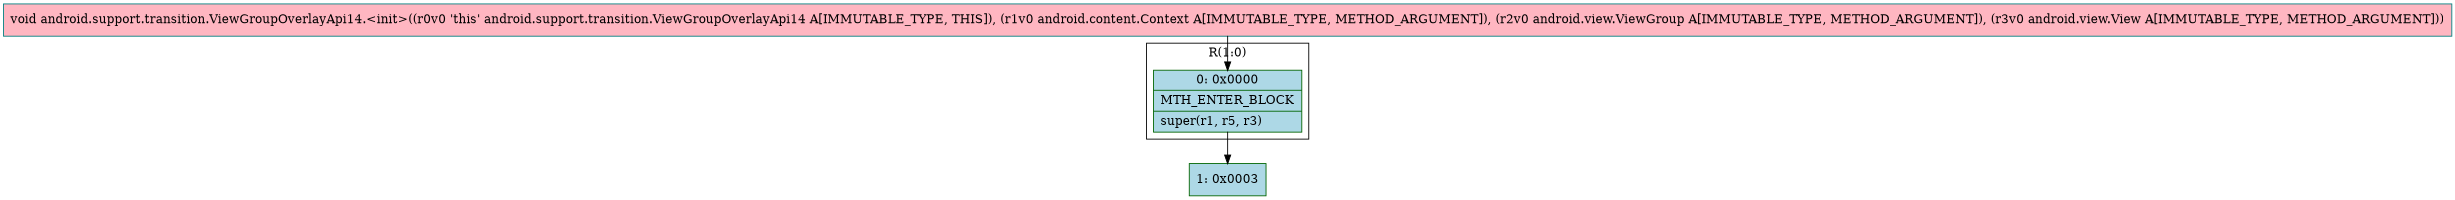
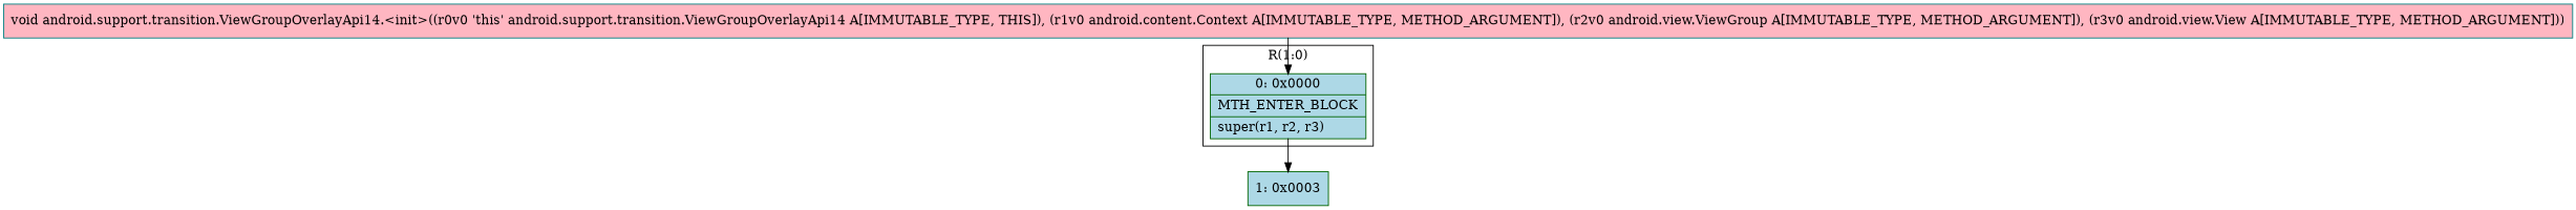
  digraph {
    node [color=darkgreen shape=record style=filled fillcolor=lightblue]
-   n1 [label="{0\:\ 0x0000|MTH_ENTER_BLOCK\l|super(r1, r5, r3)\l}"]
+   n1 [label="{0\:\ 0x0000|MTH_ENTER_BLOCK\l|super(r1, r2, r3)\l}"]
    n2 [label="{1\:\ 0x0003}"]
    n3 [label="{void android.support.transition.ViewGroupOverlayApi14.\<init\>((r0v0 'this' android.support.transition.ViewGroupOverlayApi14 A[IMMUTABLE_TYPE, THIS]), (r1v0 android.content.Context A[IMMUTABLE_TYPE, METHOD_ARGUMENT]), (r2v0 android.view.ViewGroup A[IMMUTABLE_TYPE, METHOD_ARGUMENT]), (r3v0 android.view.View A[IMMUTABLE_TYPE, METHOD_ARGUMENT])) }" fillcolor=lightpink color=teal]
    subgraph cluster_1 {
      label="R(1:0)"
      n1
    }
    n1 -> n2
    n3 -> n1
  }
